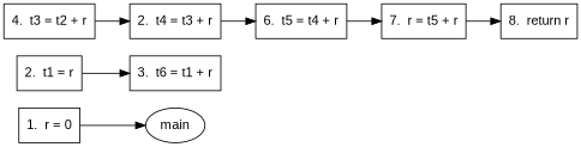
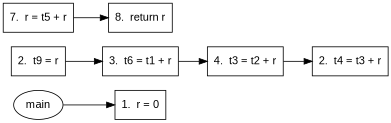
  digraph {
    fontname="Liberation Sans"
    rankdir=LR
    node [fontname="Liberation Sans" shape=rectangle]
    edge [fontname="Liberation Sans"]
    n1 [label="1.  r = 0"]
    main [shape=""]
-   n3 [label="2.  t1 = r"]
+   n3 [label="2.  t9 = r"]
    n4 [label="3.  t6 = t1 + r"]
    n5 [label="4.  t3 = t2 + r"]
    n6 [label="2.  t4 = t3 + r"]
-   n7 [label="6.  t5 = t4 + r"]
    n8 [label="7.  r = t5 + r"]
    n9 [label="8.  return r"]
    subgraph sub_1 {
      n1
      main
      n3
      n4
      n5
      n6
-     n7
      n8
      n9
    }
-   n1 -> main
+   main -> n1
    n3 -> n4
+   n4 -> n5
    n5 -> n6
-   n6 -> n7
-   n7 -> n8
    n8 -> n9
  }
